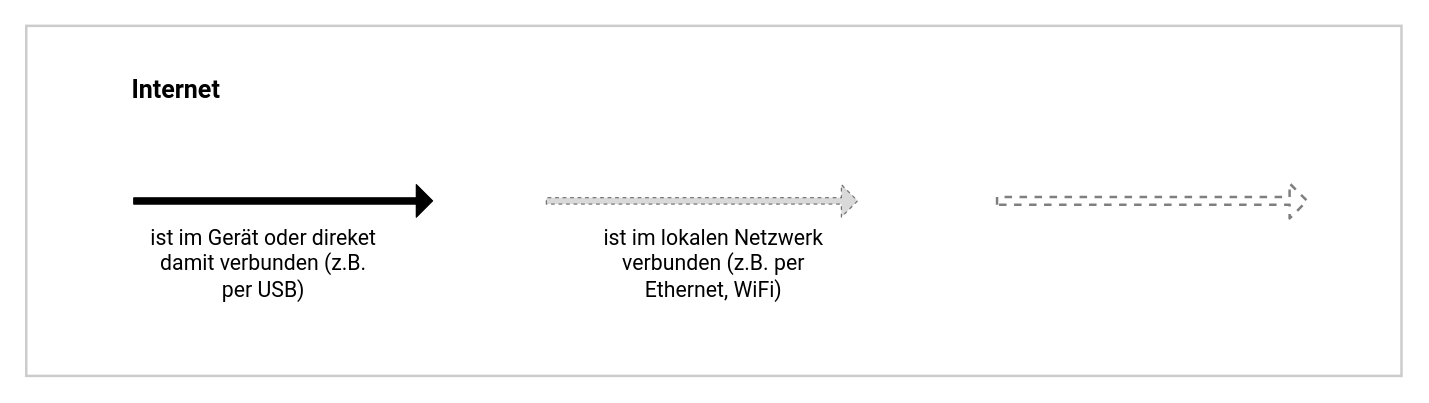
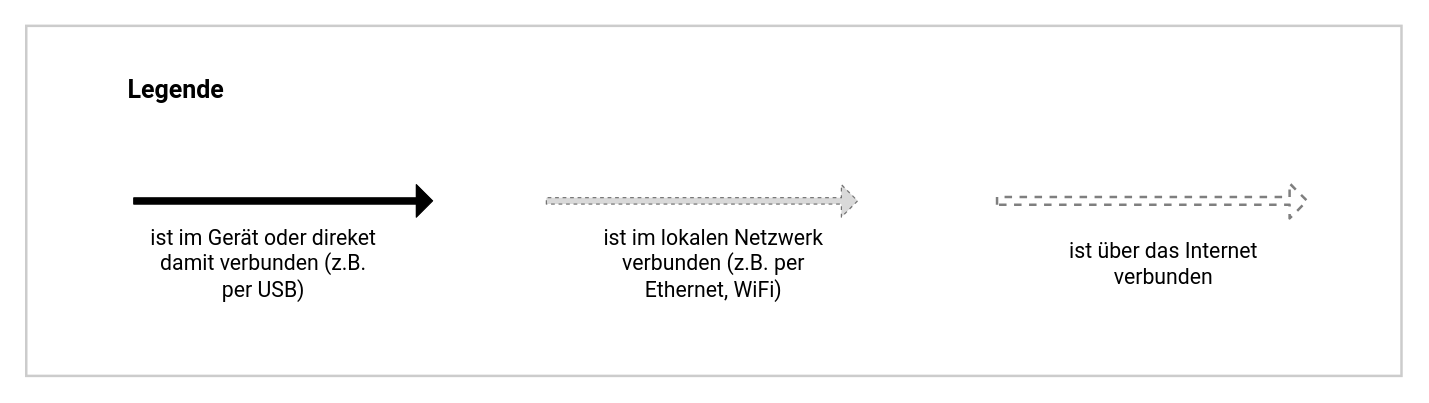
  <mxCell id="0" />
  <mxCell id="1" parent="0" />
  <mxCell id="2" value="" style="rounded=0;whiteSpace=wrap;html=1;fillColor=none;strokeWidth=2;strokeColor=#CCCCCC;" parent="1" vertex="1"><mxGeometry x="20.5" y="20" width="1100" height="280" as="geometry" /></mxCell>
  <mxCell id="3" value="&lt;font face=&quot;Roboto&quot;&gt;&lt;span style=&quot;font-size: 17px&quot;&gt;ist im Gerät oder direket damit verbunden (z.B. per USB)&lt;br&gt;&lt;/span&gt;&lt;/font&gt;" style="text;html=1;strokeColor=none;fillColor=none;align=center;verticalAlign=middle;whiteSpace=wrap;rounded=0;glass=0;fontSize=15;" parent="1" vertex="1"><mxGeometry x="116" y="200" width="189" height="20" as="geometry" /></mxCell>
  <mxCell id="4" value="" style="shape=flexArrow;endArrow=classic;html=1;width=5;opacity=50;endSize=4;startSize=6;targetPerimeterSpacing=0;dashed=1;strokeWidth=1;fillColor=#B3B3B3;" parent="1" edge="1"><mxGeometry x="-990" y="-1238.75" width="50" height="50" as="geometry"><mxPoint x="436" y="160" as="sourcePoint" /><mxPoint x="686" y="160" as="targetPoint" /></mxGeometry></mxCell>
  <mxCell id="5" value="" style="shape=flexArrow;endArrow=classic;html=1;width=5;endSize=4;startSize=6;targetPerimeterSpacing=0;fillColor=#000000;entryX=0;entryY=0.5;entryDx=0;entryDy=0;exitX=0.735;exitY=0.697;exitDx=0;exitDy=0;exitPerimeter=0;" parent="1" edge="1"><mxGeometry x="-1240.98" y="-405.75" width="50" height="50" as="geometry"><mxPoint x="106" y="160.041" as="sourcePoint" /><mxPoint x="346.02" y="160" as="targetPoint" /></mxGeometry></mxCell>
- <mxCell id="6" value="&lt;font face=&quot;Roboto&quot; size=&quot;1&quot;&gt;&lt;b style=&quot;font-size: 20px&quot;&gt;Internet&lt;/b&gt;&lt;/font&gt;" style="text;html=1;strokeColor=none;fillColor=none;align=center;verticalAlign=middle;whiteSpace=wrap;rounded=0;glass=0;fontSize=15;" parent="1" vertex="1"><mxGeometry x="46" y="60" width="189" height="20" as="geometry" /></mxCell>
+ <mxCell id="6" value="&lt;font face=&quot;Roboto&quot; size=&quot;1&quot;&gt;&lt;b style=&quot;font-size: 20px&quot;&gt;Legende&lt;/b&gt;&lt;/font&gt;" style="text;html=1;strokeColor=none;fillColor=none;align=center;verticalAlign=middle;whiteSpace=wrap;rounded=0;glass=0;fontSize=15;" parent="1" vertex="1"><mxGeometry x="46" y="60" width="189" height="20" as="geometry" /></mxCell>
  <mxCell id="7" value="&lt;font face=&quot;Roboto&quot;&gt;&lt;span style=&quot;font-size: 17px&quot;&gt;ist im lokalen Netzwerk verbunden (z.B. per Ethernet, WiFi)&lt;br&gt;&lt;/span&gt;&lt;/font&gt;" style="text;html=1;strokeColor=none;fillColor=none;align=center;verticalAlign=middle;whiteSpace=wrap;rounded=0;glass=0;fontSize=15;" parent="1" vertex="1"><mxGeometry x="476" y="200" width="189" height="20" as="geometry" /></mxCell>
  <mxCell id="8" value="" style="shape=flexArrow;endArrow=classic;html=1;width=5;opacity=50;endSize=4;startSize=6;targetPerimeterSpacing=0;dashed=1;strokeWidth=2;" parent="1" edge="1"><mxGeometry x="-630" y="-1238.75" width="50" height="50" as="geometry"><mxPoint x="796" y="160" as="sourcePoint" /><mxPoint x="1046" y="160" as="targetPoint" /></mxGeometry></mxCell>
+ <mxCell id="9" value="&lt;font face=&quot;Roboto&quot;&gt;&lt;span style=&quot;font-size: 17px&quot;&gt;ist über das Internet verbunden&lt;br&gt;&lt;/span&gt;&lt;/font&gt;" style="text;html=1;strokeColor=none;fillColor=none;align=center;verticalAlign=middle;whiteSpace=wrap;rounded=0;glass=0;fontSize=15;" parent="1" vertex="1"><mxGeometry x="836" y="200" width="189" height="20" as="geometry" /></mxCell>
